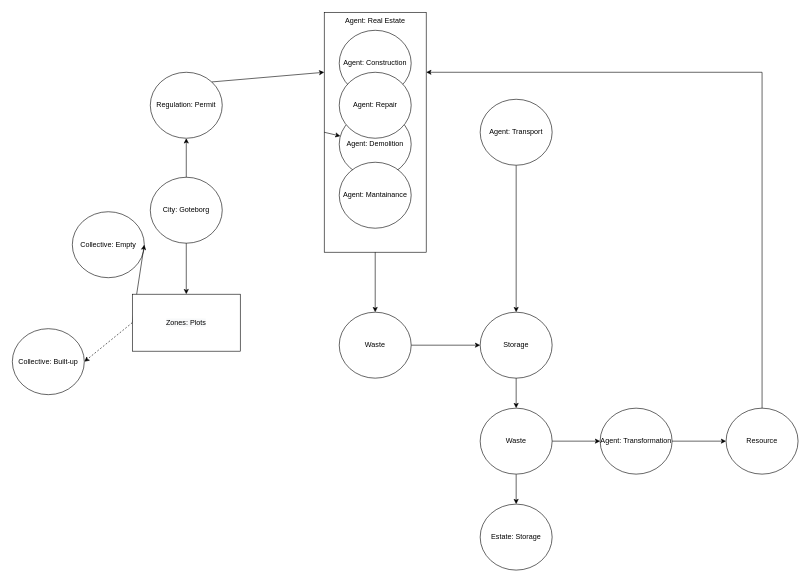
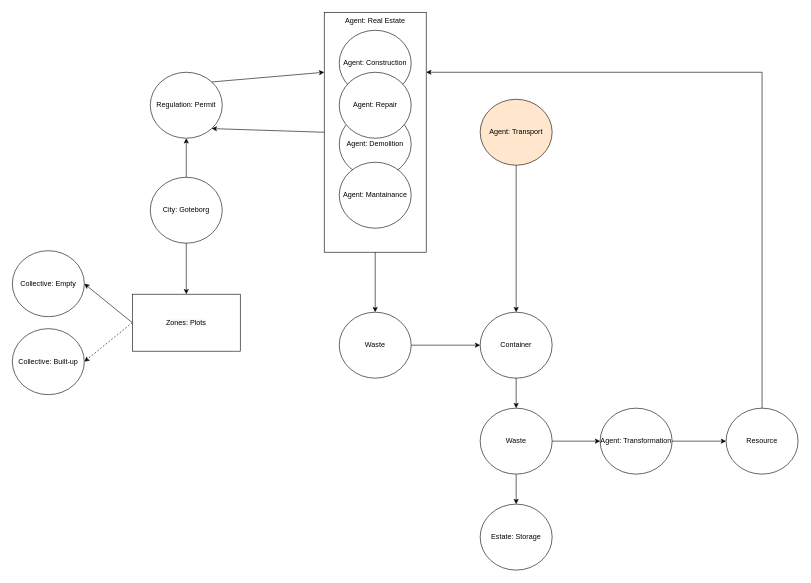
  <mxCell id="0" />
  <mxCell id="1" parent="0" />
  <mxCell id="2" value="City: Goteborg" style="ellipse;whiteSpace=wrap;html=1;" vertex="1" parent="1"><mxGeometry x="250" y="295" width="120" height="110" as="geometry" /></mxCell>
  <mxCell id="3" value="Agent: Construction" style="ellipse;whiteSpace=wrap;html=1;" vertex="1" parent="1"><mxGeometry x="565" y="50" width="120" height="110" as="geometry" /></mxCell>
  <mxCell id="4" value="" style="endArrow=classic;html=1;exitX=0.5;exitY=0;exitDx=0;exitDy=0;" edge="1" parent="1" source="2" target="8"><mxGeometry width="50" height="50" relative="1" as="geometry"><mxPoint x="182.5" y="300" as="sourcePoint" /><mxPoint x="52.5" y="515" as="targetPoint" /></mxGeometry></mxCell>
- <mxCell id="5" value="Collective: Empty" style="ellipse;whiteSpace=wrap;html=1;" vertex="1" parent="1"><mxGeometry x="120" y="352.5" width="120" height="110" as="geometry" /></mxCell>
+ <mxCell id="5" value="Collective: Empty" style="ellipse;whiteSpace=wrap;html=1;" vertex="1" parent="1"><mxGeometry x="20" y="417.5" width="120" height="110" as="geometry" /></mxCell>
  <mxCell id="6" value="" style="endArrow=classic;html=1;exitX=0.5;exitY=1;exitDx=0;exitDy=0;entryX=0.5;entryY=0;entryDx=0;entryDy=0;" edge="1" parent="1" source="2" target="16"><mxGeometry width="50" height="50" relative="1" as="geometry"><mxPoint x="50" y="585" as="sourcePoint" /><mxPoint x="280" y="510" as="targetPoint" /></mxGeometry></mxCell>
  <mxCell id="7" style="rounded=0;orthogonalLoop=1;jettySize=auto;html=1;exitX=1;exitY=0;exitDx=0;exitDy=0;" edge="1" parent="1" source="8"><mxGeometry relative="1" as="geometry"><mxPoint x="540" y="120" as="targetPoint" /></mxGeometry></mxCell>
  <mxCell id="8" value="Regulation: Permit" style="ellipse;whiteSpace=wrap;html=1;" vertex="1" parent="1"><mxGeometry x="250" y="120" width="120" height="110" as="geometry" /></mxCell>
- <mxCell id="9" style="rounded=0;orthogonalLoop=1;jettySize=auto;html=1;exitX=0;exitY=0.5;exitDx=0;exitDy=0;" edge="1" parent="1" source="10" target="11"><mxGeometry relative="1" as="geometry" /></mxCell>
+ <mxCell id="9" style="rounded=0;orthogonalLoop=1;jettySize=auto;html=1;exitX=0;exitY=0.5;exitDx=0;exitDy=0;entryX=1;entryY=1;entryDx=0;entryDy=0;" edge="1" parent="1" source="10" target="8"><mxGeometry relative="1" as="geometry" /></mxCell>
  <mxCell id="10" value="Agent: Real Estate" style="rounded=0;whiteSpace=wrap;html=1;verticalAlign=top;fillColor=none;" vertex="1" parent="1"><mxGeometry x="540" y="20" width="170" height="400" as="geometry" /></mxCell>
  <mxCell id="11" value="Agent: Demolition" style="ellipse;whiteSpace=wrap;html=1;" vertex="1" parent="1"><mxGeometry x="565" y="185" width="120" height="110" as="geometry" /></mxCell>
  <mxCell id="12" value="Agent: Mantainance" style="ellipse;whiteSpace=wrap;html=1;" vertex="1" parent="1"><mxGeometry x="565" y="270" width="120" height="110" as="geometry" /></mxCell>
  <mxCell id="13" value="Agent: Repair" style="ellipse;whiteSpace=wrap;html=1;" vertex="1" parent="1"><mxGeometry x="565" y="120" width="120" height="110" as="geometry" /></mxCell>
  <mxCell id="14" style="rounded=0;orthogonalLoop=1;jettySize=auto;html=1;exitX=0;exitY=0.5;exitDx=0;exitDy=0;entryX=1;entryY=0.5;entryDx=0;entryDy=0;" edge="1" parent="1" source="16" target="5"><mxGeometry relative="1" as="geometry" /></mxCell>
  <mxCell id="15" style="edgeStyle=none;rounded=0;orthogonalLoop=1;jettySize=auto;html=1;exitX=0;exitY=0.5;exitDx=0;exitDy=0;entryX=1;entryY=0.5;entryDx=0;entryDy=0;dashed=1;" edge="1" parent="1" source="16" target="17"><mxGeometry relative="1" as="geometry" /></mxCell>
  <mxCell id="16" value="&#10;&#10;&lt;span style=&quot;color: rgb(0, 0, 0); font-family: helvetica; font-size: 12px; font-style: normal; font-weight: 400; letter-spacing: normal; text-align: center; text-indent: 0px; text-transform: none; word-spacing: 0px; background-color: rgb(248, 249, 250); display: inline; float: none;&quot;&gt;Zones: Plots&lt;/span&gt;&#10;&#10;" style="rounded=0;whiteSpace=wrap;html=1;" vertex="1" parent="1"><mxGeometry x="220" y="490" width="180" height="95" as="geometry" /></mxCell>
  <mxCell id="17" value="Collective: Built-up" style="ellipse;whiteSpace=wrap;html=1;" vertex="1" parent="1"><mxGeometry x="20" y="547.5" width="120" height="110" as="geometry" /></mxCell>
  <mxCell id="18" value="" style="endArrow=classic;html=1;exitX=0.5;exitY=1;exitDx=0;exitDy=0;entryX=0.5;entryY=0;entryDx=0;entryDy=0;" edge="1" parent="1" source="10" target="20"><mxGeometry width="50" height="50" relative="1" as="geometry"><mxPoint x="625" y="592.5" as="sourcePoint" /><mxPoint x="310" y="680" as="targetPoint" /></mxGeometry></mxCell>
  <mxCell id="19" style="edgeStyle=none;rounded=0;orthogonalLoop=1;jettySize=auto;html=1;exitX=1;exitY=0.5;exitDx=0;exitDy=0;entryX=0;entryY=0.5;entryDx=0;entryDy=0;" edge="1" parent="1" source="20" target="21"><mxGeometry relative="1" as="geometry" /></mxCell>
  <mxCell id="20" value="Waste" style="ellipse;whiteSpace=wrap;html=1;" vertex="1" parent="1"><mxGeometry x="565" y="520" width="120" height="110" as="geometry" /></mxCell>
- <mxCell id="21" value="Storage" style="ellipse;whiteSpace=wrap;html=1;" vertex="1" parent="1"><mxGeometry x="800" y="520" width="120" height="110" as="geometry" /></mxCell>
+ <mxCell id="21" value="Container" style="ellipse;whiteSpace=wrap;html=1;" vertex="1" parent="1"><mxGeometry x="800" y="520" width="120" height="110" as="geometry" /></mxCell>
  <mxCell id="22" style="edgeStyle=none;rounded=0;orthogonalLoop=1;jettySize=auto;html=1;exitX=0.5;exitY=1;exitDx=0;exitDy=0;entryX=0.5;entryY=0;entryDx=0;entryDy=0;" edge="1" parent="1" source="23" target="21"><mxGeometry relative="1" as="geometry" /></mxCell>
- <mxCell id="23" value="Agent: Transport" style="ellipse;whiteSpace=wrap;html=1;" vertex="1" parent="1"><mxGeometry x="800" y="165" width="120" height="110" as="geometry" /></mxCell>
+ <mxCell id="23" value="Agent: Transport" style="ellipse;whiteSpace=wrap;html=1;fillColor=#ffe6cc;" vertex="1" parent="1"><mxGeometry x="800" y="165" width="120" height="110" as="geometry" /></mxCell>
  <mxCell id="24" value="Agent:&amp;nbsp;Transformation" style="ellipse;whiteSpace=wrap;html=1;" vertex="1" parent="1"><mxGeometry x="1000" y="680" width="120" height="110" as="geometry" /></mxCell>
  <mxCell id="25" value="" style="endArrow=classic;html=1;exitX=1;exitY=0.5;exitDx=0;exitDy=0;" edge="1" parent="1" source="28" target="24"><mxGeometry width="50" height="50" relative="1" as="geometry"><mxPoint x="690" y="540" as="sourcePoint" /><mxPoint x="740" y="490" as="targetPoint" /></mxGeometry></mxCell>
  <mxCell id="26" value="Estate:&amp;nbsp;Storage" style="ellipse;whiteSpace=wrap;html=1;" vertex="1" parent="1"><mxGeometry x="800" y="840" width="120" height="110" as="geometry" /></mxCell>
  <mxCell id="27" value="" style="endArrow=classic;html=1;exitX=0.5;exitY=1;exitDx=0;exitDy=0;" edge="1" parent="1" source="28" target="26"><mxGeometry width="50" height="50" relative="1" as="geometry"><mxPoint x="690" y="540" as="sourcePoint" /><mxPoint x="740" y="490" as="targetPoint" /></mxGeometry></mxCell>
  <mxCell id="28" value="Waste" style="ellipse;whiteSpace=wrap;html=1;" vertex="1" parent="1"><mxGeometry x="800" y="680" width="120" height="110" as="geometry" /></mxCell>
  <mxCell id="29" value="" style="endArrow=classic;html=1;exitX=0.5;exitY=1;exitDx=0;exitDy=0;entryX=0.5;entryY=0;entryDx=0;entryDy=0;" edge="1" parent="1" source="21" target="28"><mxGeometry width="50" height="50" relative="1" as="geometry"><mxPoint x="770" y="390" as="sourcePoint" /><mxPoint x="820" y="340" as="targetPoint" /></mxGeometry></mxCell>
  <mxCell id="30" value="Resource" style="ellipse;whiteSpace=wrap;html=1;" vertex="1" parent="1"><mxGeometry x="1210" y="680" width="120" height="110" as="geometry" /></mxCell>
  <mxCell id="31" value="" style="endArrow=classic;html=1;exitX=1;exitY=0.5;exitDx=0;exitDy=0;entryX=0;entryY=0.5;entryDx=0;entryDy=0;" edge="1" parent="1" source="24" target="30"><mxGeometry width="50" height="50" relative="1" as="geometry"><mxPoint x="930" y="745" as="sourcePoint" /><mxPoint x="1040" y="745" as="targetPoint" /></mxGeometry></mxCell>
  <mxCell id="32" value="" style="endArrow=classic;html=1;exitX=0.5;exitY=0;exitDx=0;exitDy=0;edgeStyle=orthogonalEdgeStyle;entryX=1;entryY=0.25;entryDx=0;entryDy=0;rounded=0;" edge="1" parent="1" source="30" target="10"><mxGeometry width="50" height="50" relative="1" as="geometry"><mxPoint x="600" y="520" as="sourcePoint" /><mxPoint x="650" y="470" as="targetPoint" /></mxGeometry></mxCell>
